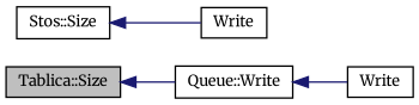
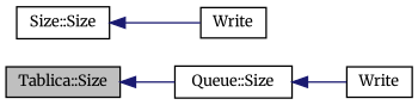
  digraph {
    fontname=Merriweather
    rankdir=LR
    node [color=black fillcolor=white fontname=Merriweather fontsize=10 shape=record style=filled]
    edge [color=midnightblue dir=back fontname=Merriweather fontsize=10 labelfontname=Helvetica labelfontsize=10 style=solid]
    n1 [fillcolor=grey75 fontcolor=black height=0.2 label="Tablica::Size" width=0.4]
-   n2 [height=0.2 label="Queue::Write" width=0.4]
+   n2 [height=0.2 label="Queue::Size" width=0.4]
    n3 [height=0.2 label=Write width=0.4]
-   n4 [height=0.2 label="Stos::Size" width=0.4]
+   n4 [height=0.2 label="Size::Size" width=0.4]
    n5 [height=0.2 label=Write width=0.4]
    n1 -> n2
    n2 -> n3
    n4 -> n5
  }
